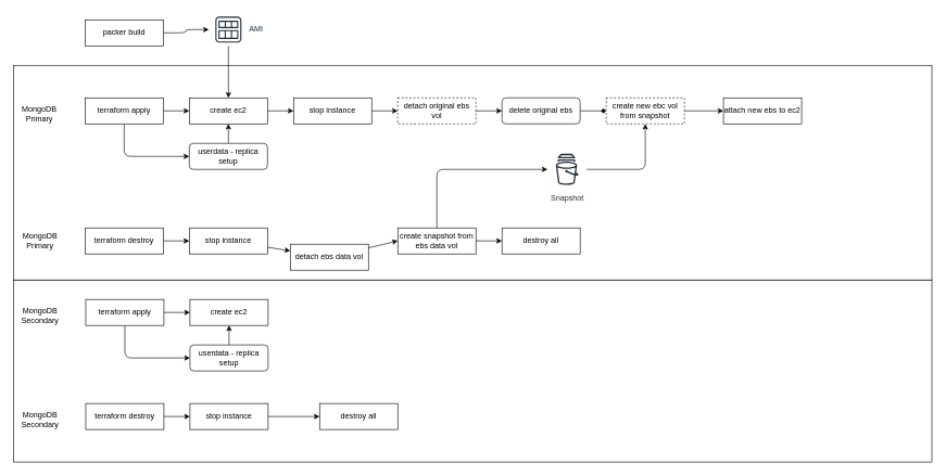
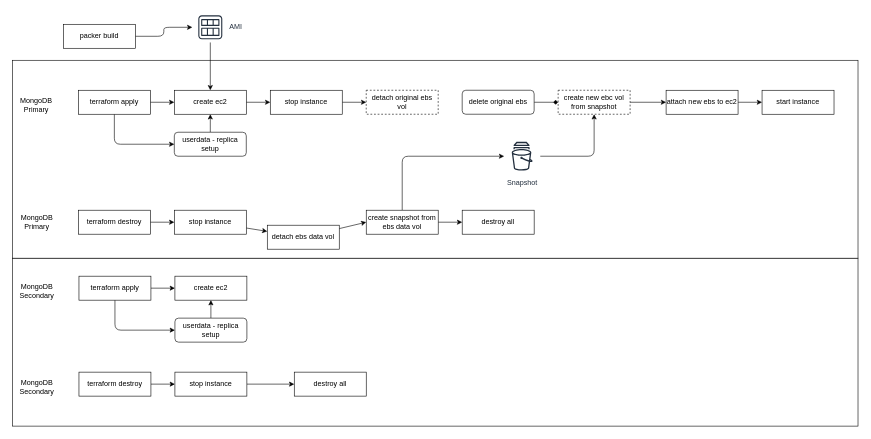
  <mxCell id="0" />
  <mxCell id="1" parent="0" />
  <mxCell id="2" value="" style="rounded=0;whiteSpace=wrap;html=1;" vertex="1" parent="1"><mxGeometry x="20" y="430" width="1410" height="280" as="geometry" /></mxCell>
  <mxCell id="3" value="" style="rounded=0;whiteSpace=wrap;html=1;" vertex="1" parent="1"><mxGeometry x="20" y="100" width="1410" height="330" as="geometry" /></mxCell>
  <mxCell id="4" style="edgeStyle=none;html=1;entryX=0;entryY=0.5;entryDx=0;entryDy=0;" parent="1" source="6" target="8" edge="1"><mxGeometry relative="1" as="geometry" /></mxCell>
  <mxCell id="5" style="edgeStyle=orthogonalEdgeStyle;html=1;entryX=0;entryY=0.5;entryDx=0;entryDy=0;" edge="1" parent="1" source="6" target="37"><mxGeometry relative="1" as="geometry"><Array as="points"><mxPoint x="190" y="240" /></Array></mxGeometry></mxCell>
  <mxCell id="6" value="terraform apply" style="rounded=0;whiteSpace=wrap;html=1;" parent="1" vertex="1"><mxGeometry x="130" y="150" width="120" height="40" as="geometry" /></mxCell>
  <mxCell id="7" value="" style="edgeStyle=none;html=1;" parent="1" source="8" target="10" edge="1"><mxGeometry relative="1" as="geometry" /></mxCell>
  <mxCell id="8" value="create ec2" style="rounded=0;whiteSpace=wrap;html=1;" parent="1" vertex="1"><mxGeometry x="290" y="150" width="120" height="40" as="geometry" /></mxCell>
  <mxCell id="9" value="" style="edgeStyle=none;html=1;" parent="1" source="10" target="12" edge="1"><mxGeometry relative="1" as="geometry" /></mxCell>
  <mxCell id="10" value="stop instance" style="rounded=0;whiteSpace=wrap;html=1;" parent="1" vertex="1"><mxGeometry x="450" y="150" width="120" height="40" as="geometry" /></mxCell>
- <mxCell id="11" value="" style="edgeStyle=none;html=1;" parent="1" source="12" target="23" edge="1"><mxGeometry relative="1" as="geometry" /></mxCell>
  <mxCell id="12" value="detach original ebs vol" style="rounded=0;whiteSpace=wrap;html=1;dashed=1;" parent="1" vertex="1"><mxGeometry x="610" y="150" width="120" height="40" as="geometry" /></mxCell>
  <mxCell id="13" style="edgeStyle=none;html=1;entryX=0;entryY=0.5;entryDx=0;entryDy=0;" parent="1" source="14" target="16" edge="1"><mxGeometry relative="1" as="geometry" /></mxCell>
  <mxCell id="14" value="create new ebc vol from snapshot" style="rounded=0;whiteSpace=wrap;html=1;dashed=1;" parent="1" vertex="1"><mxGeometry x="930" y="150" width="120" height="40" as="geometry" /></mxCell>
+ <mxCell id="15" value="" style="edgeStyle=none;html=1;" parent="1" source="16" target="17" edge="1"><mxGeometry relative="1" as="geometry" /></mxCell>
  <mxCell id="16" value="attach new ebs to ec2" style="rounded=0;whiteSpace=wrap;html=1;" parent="1" vertex="1"><mxGeometry x="1110" y="150" width="120" height="40" as="geometry" /></mxCell>
+ <mxCell id="17" value="start instance" style="rounded=0;whiteSpace=wrap;html=1;" parent="1" vertex="1"><mxGeometry x="1270" y="150" width="120" height="40" as="geometry" /></mxCell>
  <mxCell id="18" style="edgeStyle=none;html=1;" parent="1" source="19" target="21" edge="1"><mxGeometry relative="1" as="geometry" /></mxCell>
  <mxCell id="19" value="terraform destroy" style="rounded=0;whiteSpace=wrap;html=1;" parent="1" vertex="1"><mxGeometry x="130" y="350" width="120" height="40" as="geometry" /></mxCell>
  <mxCell id="20" value="" style="edgeStyle=none;html=1;" parent="1" source="21" target="25" edge="1"><mxGeometry relative="1" as="geometry" /></mxCell>
  <mxCell id="21" value="stop instance" style="rounded=0;whiteSpace=wrap;html=1;" parent="1" vertex="1"><mxGeometry x="290" y="350" width="120" height="40" as="geometry" /></mxCell>
  <mxCell id="22" value="" style="edgeStyle=none;html=1;endArrow=diamond;" parent="1" source="23" target="14" edge="1"><mxGeometry relative="1" as="geometry" /></mxCell>
  <mxCell id="23" value="delete original ebs" style="whiteSpace=wrap;html=1;rounded=1;" parent="1" vertex="1"><mxGeometry x="770" y="150" width="120" height="40" as="geometry" /></mxCell>
  <mxCell id="24" style="edgeStyle=none;html=1;entryX=0;entryY=0.5;entryDx=0;entryDy=0;" parent="1" source="25" target="28" edge="1"><mxGeometry relative="1" as="geometry" /></mxCell>
  <mxCell id="25" value="detach ebs data vol" style="rounded=0;whiteSpace=wrap;html=1;" parent="1" vertex="1"><mxGeometry x="445" y="375" width="120" height="40" as="geometry" /></mxCell>
  <mxCell id="26" style="edgeStyle=none;html=1;entryX=0;entryY=0.5;entryDx=0;entryDy=0;" parent="1" source="28" target="29" edge="1"><mxGeometry relative="1" as="geometry" /></mxCell>
  <mxCell id="27" style="edgeStyle=orthogonalEdgeStyle;html=1;" parent="1" source="28" target="31" edge="1"><mxGeometry relative="1" as="geometry"><Array as="points"><mxPoint x="670" y="260" /></Array></mxGeometry></mxCell>
  <mxCell id="28" value="create snapshot from ebs data vol" style="rounded=0;whiteSpace=wrap;html=1;" parent="1" vertex="1"><mxGeometry x="610" y="350" width="120" height="40" as="geometry" /></mxCell>
  <mxCell id="29" value="destroy all" style="rounded=0;whiteSpace=wrap;html=1;" parent="1" vertex="1"><mxGeometry x="770" y="350" width="120" height="40" as="geometry" /></mxCell>
  <mxCell id="30" style="edgeStyle=orthogonalEdgeStyle;html=1;" parent="1" source="31" target="14" edge="1"><mxGeometry relative="1" as="geometry" /></mxCell>
  <mxCell id="31" value="Snapshot" style="sketch=0;outlineConnect=0;fontColor=#232F3E;gradientColor=none;strokeColor=#232F3E;fillColor=#ffffff;dashed=0;verticalLabelPosition=bottom;verticalAlign=top;align=center;html=1;fontSize=12;fontStyle=0;aspect=fixed;shape=mxgraph.aws4.resourceIcon;resIcon=mxgraph.aws4.snapshot;" parent="1" vertex="1"><mxGeometry x="840" y="230" width="60" height="60" as="geometry" /></mxCell>
  <mxCell id="32" style="edgeStyle=orthogonalEdgeStyle;html=1;entryX=0.5;entryY=0;entryDx=0;entryDy=0;" parent="1" source="33" target="8" edge="1"><mxGeometry relative="1" as="geometry" /></mxCell>
  <mxCell id="33" value="AMI" style="sketch=0;outlineConnect=0;fontColor=#232F3E;gradientColor=none;strokeColor=#232F3E;fillColor=#ffffff;dashed=0;verticalLabelPosition=middle;verticalAlign=middle;align=left;html=1;fontSize=12;fontStyle=0;aspect=fixed;shape=mxgraph.aws4.resourceIcon;resIcon=mxgraph.aws4.ami;labelPosition=right;" parent="1" vertex="1"><mxGeometry x="320" y="20" width="60" height="50" as="geometry" /></mxCell>
  <mxCell id="34" value="" style="edgeStyle=orthogonalEdgeStyle;html=1;" parent="1" source="35" target="33" edge="1"><mxGeometry relative="1" as="geometry" /></mxCell>
- <mxCell id="35" value="packer build" style="rounded=0;whiteSpace=wrap;html=1;" parent="1" vertex="1"><mxGeometry x="130" y="30" width="120" height="40" as="geometry" /></mxCell>
+ <mxCell id="35" value="packer build" style="rounded=0;whiteSpace=wrap;html=1;" parent="1" vertex="1"><mxGeometry x="105" y="40" width="120" height="40" as="geometry" /></mxCell>
  <mxCell id="36" value="" style="edgeStyle=orthogonalEdgeStyle;html=1;" edge="1" parent="1" source="37" target="8"><mxGeometry relative="1" as="geometry" /></mxCell>
  <mxCell id="37" value="userdata - replica setup" style="rounded=1;whiteSpace=wrap;html=1;" vertex="1" parent="1"><mxGeometry x="290" y="220" width="120" height="40" as="geometry" /></mxCell>
  <mxCell id="38" value="MongoDB Primary" style="text;html=1;strokeColor=none;fillColor=none;align=center;verticalAlign=middle;whiteSpace=wrap;rounded=0;" vertex="1" parent="1"><mxGeometry x="30" y="160" width="60" height="30" as="geometry" /></mxCell>
  <mxCell id="39" style="edgeStyle=none;html=1;entryX=0;entryY=0.5;entryDx=0;entryDy=0;" edge="1" parent="1" source="41" target="42"><mxGeometry relative="1" as="geometry" /></mxCell>
  <mxCell id="40" style="edgeStyle=orthogonalEdgeStyle;html=1;entryX=0;entryY=0.5;entryDx=0;entryDy=0;" edge="1" parent="1" source="41" target="44"><mxGeometry relative="1" as="geometry"><Array as="points"><mxPoint x="191" y="550" /></Array></mxGeometry></mxCell>
  <mxCell id="41" value="terraform apply" style="rounded=0;whiteSpace=wrap;html=1;" vertex="1" parent="1"><mxGeometry x="131" y="460" width="120" height="40" as="geometry" /></mxCell>
  <mxCell id="42" value="create ec2" style="rounded=0;whiteSpace=wrap;html=1;" vertex="1" parent="1"><mxGeometry x="291" y="460" width="120" height="40" as="geometry" /></mxCell>
  <mxCell id="43" value="" style="edgeStyle=orthogonalEdgeStyle;html=1;" edge="1" parent="1" source="44" target="42"><mxGeometry relative="1" as="geometry" /></mxCell>
  <mxCell id="44" value="userdata - replica setup" style="rounded=1;whiteSpace=wrap;html=1;" vertex="1" parent="1"><mxGeometry x="291" y="530" width="120" height="40" as="geometry" /></mxCell>
  <mxCell id="45" value="MongoDB Secondary" style="text;html=1;strokeColor=none;fillColor=none;align=center;verticalAlign=middle;whiteSpace=wrap;rounded=0;" vertex="1" parent="1"><mxGeometry x="31" y="470" width="60" height="30" as="geometry" /></mxCell>
  <mxCell id="46" value="MongoDB Primary" style="text;html=1;strokeColor=none;fillColor=none;align=center;verticalAlign=middle;whiteSpace=wrap;rounded=0;" vertex="1" parent="1"><mxGeometry x="31" y="355" width="60" height="30" as="geometry" /></mxCell>
  <mxCell id="47" style="edgeStyle=none;html=1;entryX=0;entryY=0.5;entryDx=0;entryDy=0;" edge="1" parent="1" source="48" target="50"><mxGeometry relative="1" as="geometry" /></mxCell>
  <mxCell id="48" value="terraform destroy" style="rounded=0;whiteSpace=wrap;html=1;" vertex="1" parent="1"><mxGeometry x="131" y="620" width="120" height="40" as="geometry" /></mxCell>
  <mxCell id="49" value="" style="edgeStyle=orthogonalEdgeStyle;html=1;" edge="1" parent="1" source="50" target="52"><mxGeometry relative="1" as="geometry" /></mxCell>
  <mxCell id="50" value="stop instance" style="rounded=0;whiteSpace=wrap;html=1;" vertex="1" parent="1"><mxGeometry x="291" y="620" width="120" height="40" as="geometry" /></mxCell>
  <mxCell id="51" value="MongoDB Secondary" style="text;html=1;strokeColor=none;fillColor=none;align=center;verticalAlign=middle;whiteSpace=wrap;rounded=0;" vertex="1" parent="1"><mxGeometry x="31" y="630" width="60" height="30" as="geometry" /></mxCell>
  <mxCell id="52" value="destroy all" style="rounded=0;whiteSpace=wrap;html=1;" vertex="1" parent="1"><mxGeometry x="490" y="620" width="120" height="40" as="geometry" /></mxCell>
